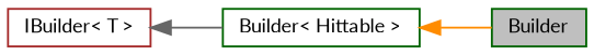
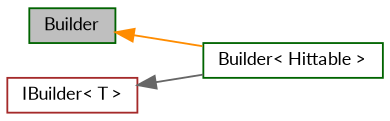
  digraph {
    fontname=Lato
    rankdir=LR
    node [color=darkgreen fillcolor=white fontname=Lato fontsize=10 shape=record style=filled]
    edge [dir=back fontname=Lato fontsize=10 labelfontname=Helvetica labelfontsize=10 style=solid]
    n1 [fillcolor=grey75 fontcolor=black height=0.2 label=Builder width=0.4]
    n2 [height=0.2 label="Builder\< Hittable \>" width=0.4]
    n3 [color=brown height=0.2 label="IBuilder\< T \>" width=0.4]
-   n2 -> n1 [color=darkorange]
+   n1 -> n2 [color=darkorange]
    n3 -> n2 [color=gray40]
  }
